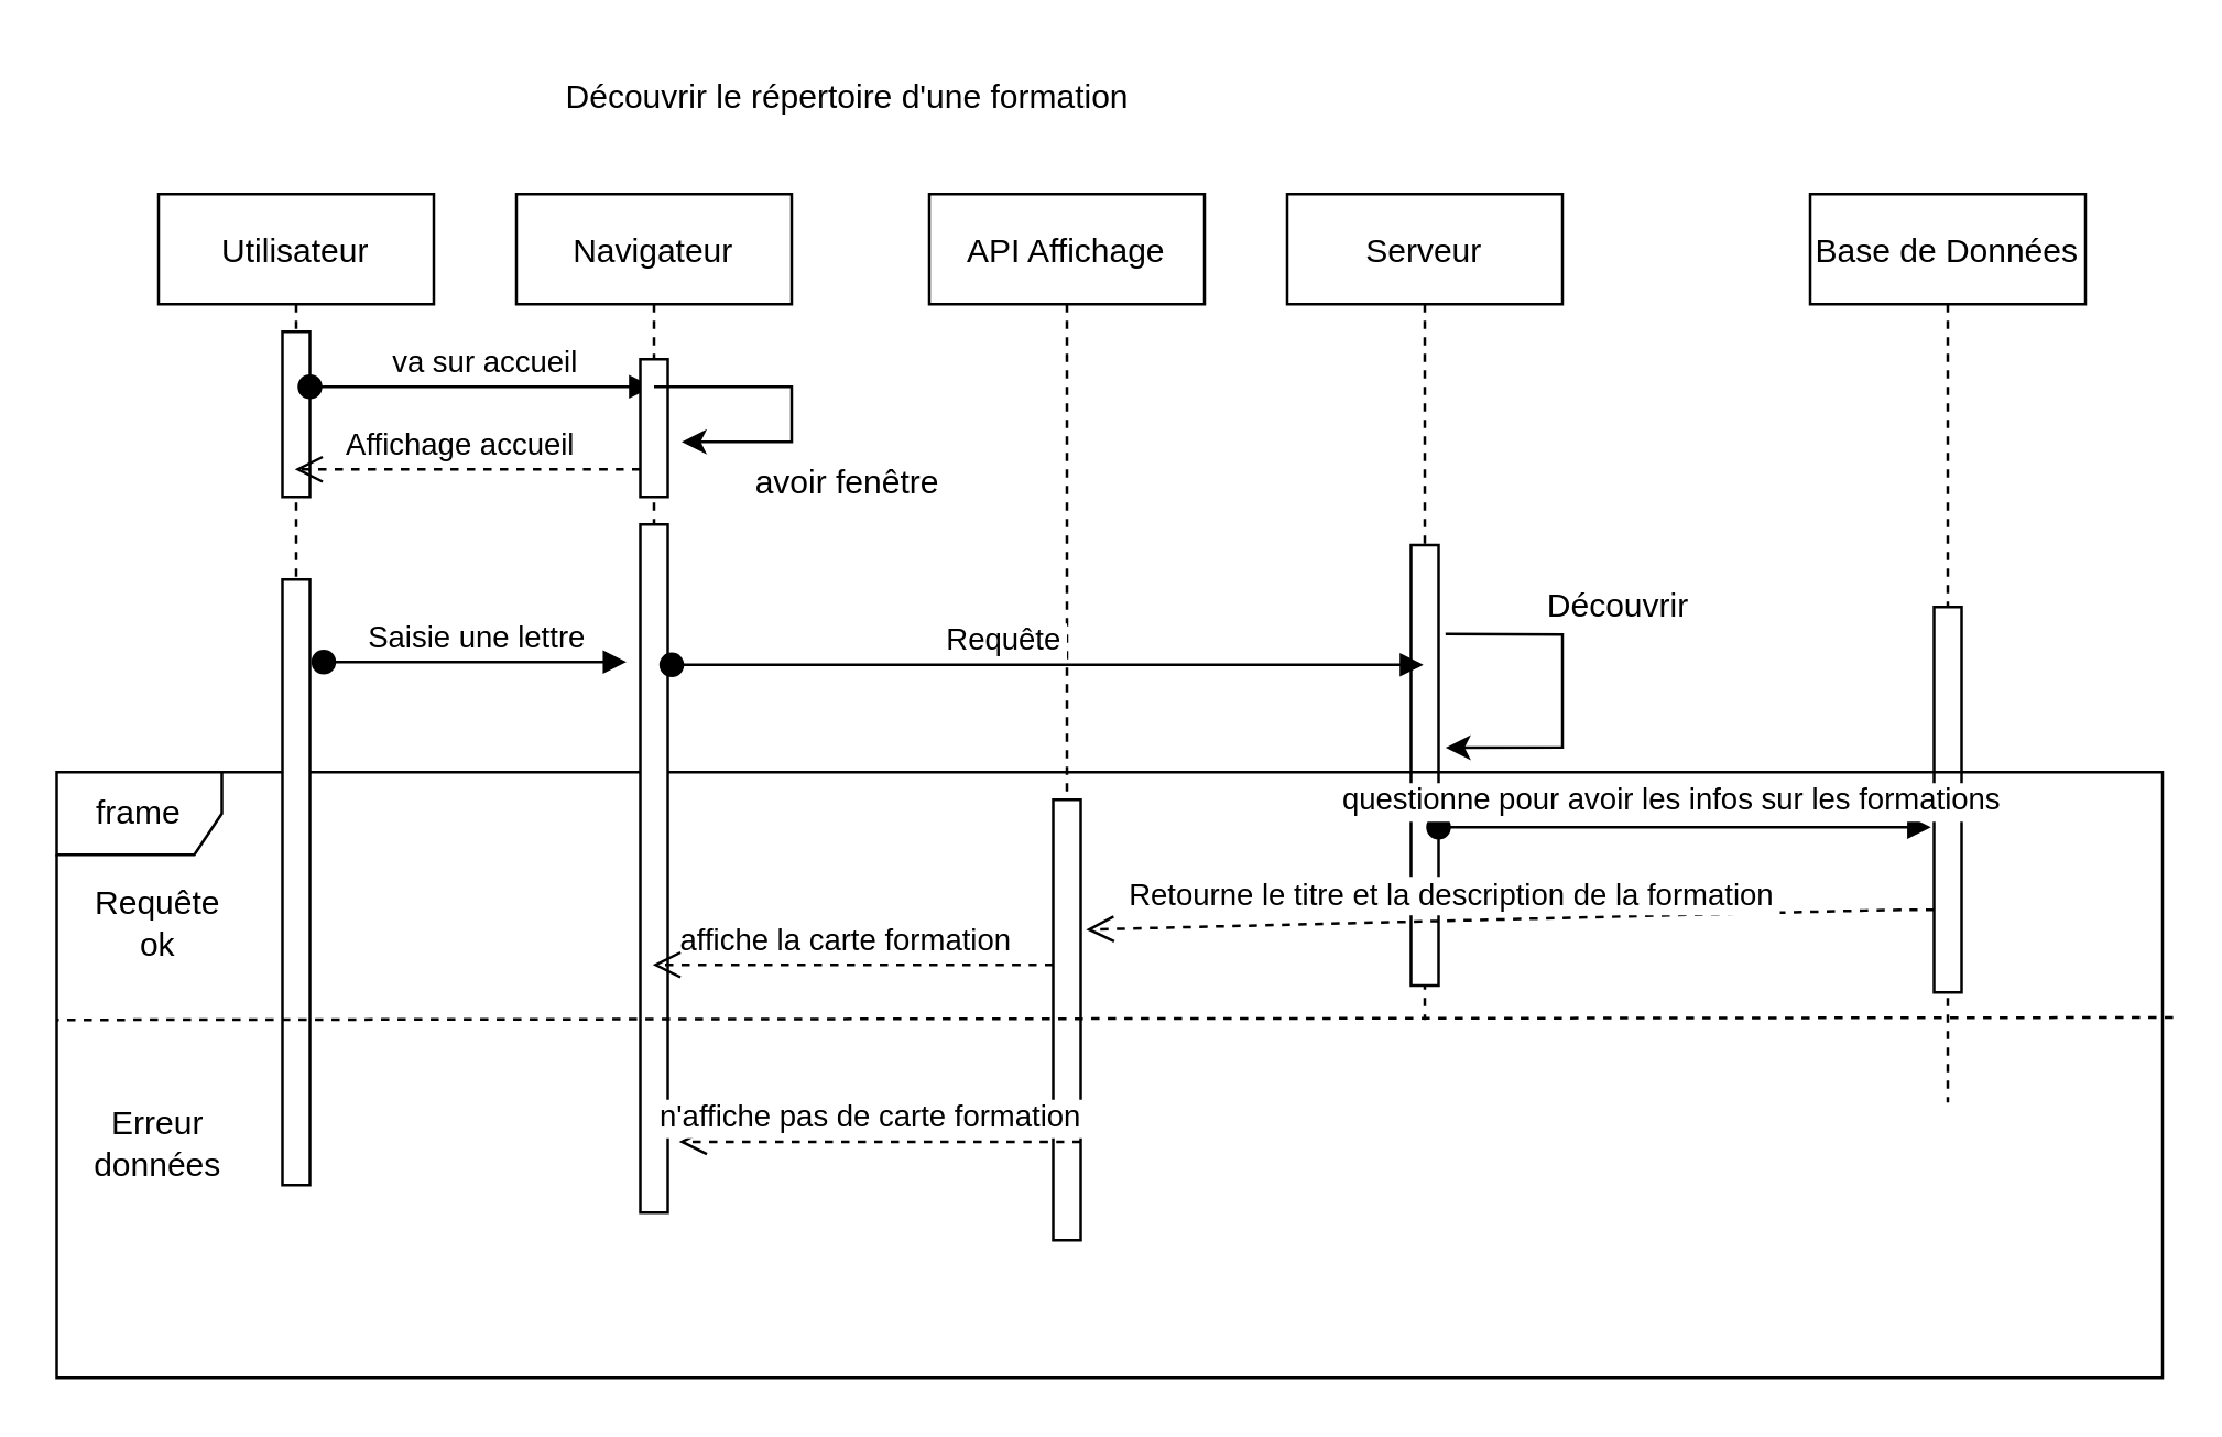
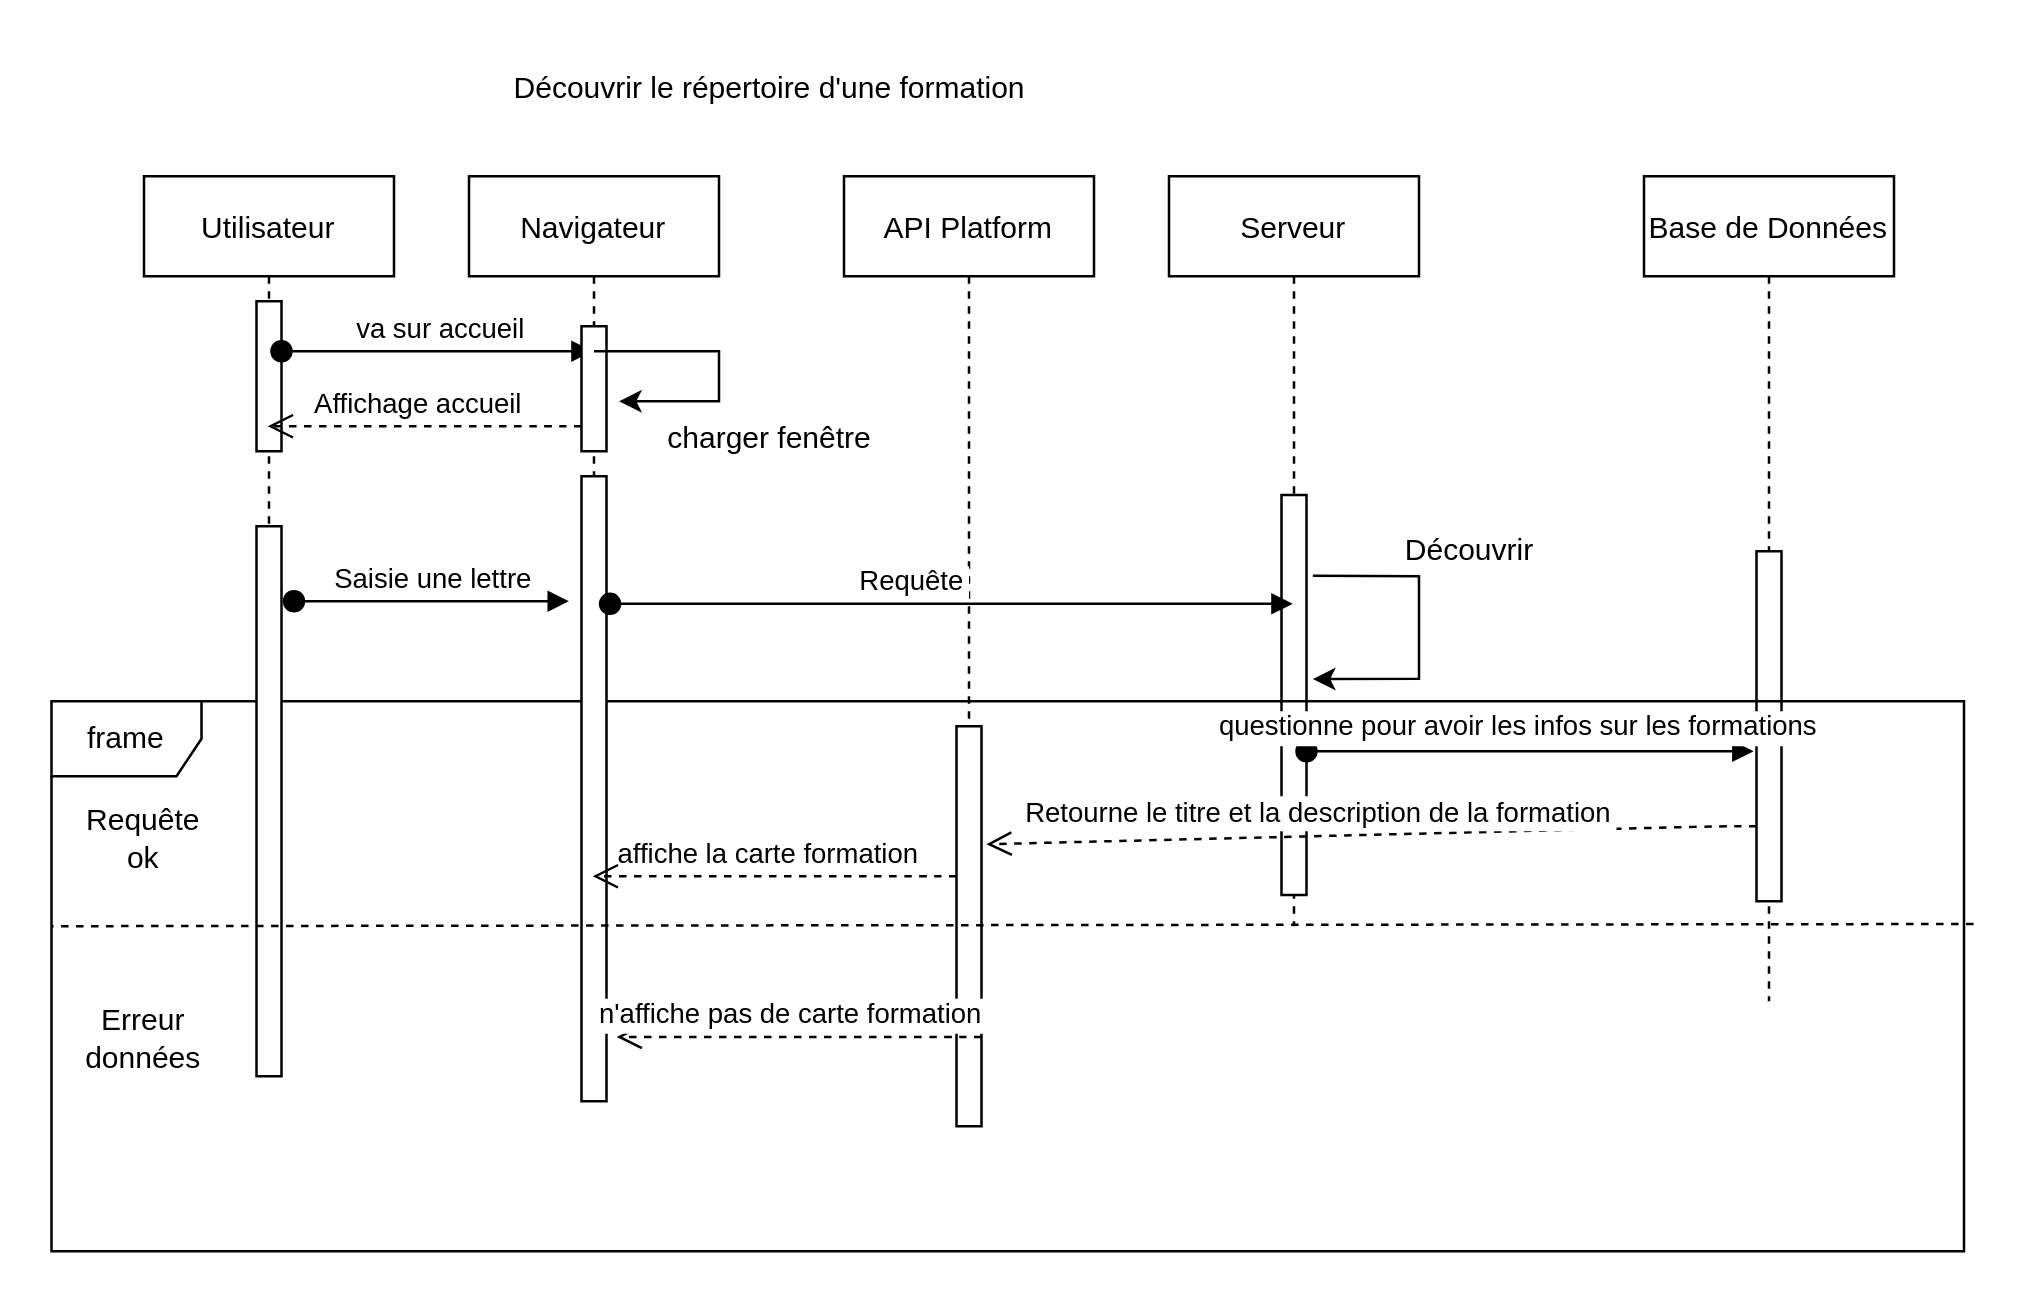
  <mxCell id="0" />
  <mxCell id="1" parent="0" />
  <mxCell id="2" value="Serveur" style="shape=umlLifeline;perimeter=lifelinePerimeter;container=1;collapsible=0;recursiveResize=0;rounded=0;shadow=0;strokeWidth=1;" parent="1" vertex="1"><mxGeometry x="467" y="70" width="100" height="300" as="geometry" /></mxCell>
  <mxCell id="3" value="" style="points=[];perimeter=orthogonalPerimeter;rounded=0;shadow=0;strokeWidth=1;" vertex="1" parent="2"><mxGeometry x="45" y="127.5" width="10" height="160" as="geometry" /></mxCell>
  <mxCell id="4" value="" style="endArrow=classic;html=1;rounded=0;endFill=1;exitX=1.253;exitY=0.202;exitDx=0;exitDy=0;exitPerimeter=0;entryX=1.253;entryY=0.46;entryDx=0;entryDy=0;entryPerimeter=0;" edge="1" parent="2" source="3" target="3"><mxGeometry width="50" height="50" relative="1" as="geometry"><mxPoint x="-10" y="140" as="sourcePoint" /><mxPoint y="160" as="targetPoint" /><Array as="points"><mxPoint x="100" y="160" /><mxPoint x="100" y="201" /></Array></mxGeometry></mxCell>
  <mxCell id="5" value="Base de Données" style="shape=umlLifeline;perimeter=lifelinePerimeter;container=1;collapsible=0;recursiveResize=0;rounded=0;shadow=0;strokeWidth=1;" parent="1" vertex="1"><mxGeometry x="657" y="70" width="100" height="330" as="geometry" /></mxCell>
  <mxCell id="6" value="" style="points=[];perimeter=orthogonalPerimeter;rounded=0;shadow=0;strokeWidth=1;" parent="5" vertex="1"><mxGeometry x="45" y="150" width="10" height="140" as="geometry" /></mxCell>
  <mxCell id="7" value="questionne pour avoir les infos sur les formations" style="verticalAlign=bottom;startArrow=oval;endArrow=block;startSize=8;shadow=0;strokeWidth=1;exitX=1.211;exitY=0.533;exitDx=0;exitDy=0;exitPerimeter=0;entryX=0.89;entryY=0.091;entryDx=0;entryDy=0;entryPerimeter=0;" edge="1" parent="5" target="9"><mxGeometry x="-0.05" y="1" relative="1" as="geometry"><mxPoint x="-135.0" y="230.0" as="sourcePoint" /><mxPoint x="138.07" y="230.0" as="targetPoint" /><mxPoint as="offset" /></mxGeometry></mxCell>
  <mxCell id="8" value="Retourne le titre et la description de la formation" style="verticalAlign=bottom;endArrow=open;dashed=1;endSize=8;exitX=0;exitY=0.95;shadow=0;strokeWidth=1;entryX=1.194;entryY=0.295;entryDx=0;entryDy=0;entryPerimeter=0;" edge="1" parent="5" target="22"><mxGeometry x="0.139" relative="1" as="geometry"><mxPoint x="-60" y="260" as="targetPoint" /><mxPoint x="45" y="260.0" as="sourcePoint" /><Array as="points"><mxPoint x="30" y="260" /></Array><mxPoint as="offset" /></mxGeometry></mxCell>
  <mxCell id="9" value="frame" style="shape=umlFrame;whiteSpace=wrap;html=1;" parent="1" vertex="1"><mxGeometry x="20" y="280" width="765" height="220" as="geometry" /></mxCell>
  <mxCell id="10" value="Utilisateur" style="shape=umlLifeline;perimeter=lifelinePerimeter;container=1;collapsible=0;recursiveResize=0;rounded=0;shadow=0;strokeWidth=1;" vertex="1" parent="1"><mxGeometry x="57" y="70" width="100" height="360" as="geometry" /></mxCell>
  <mxCell id="11" value="" style="points=[];perimeter=orthogonalPerimeter;rounded=0;shadow=0;strokeWidth=1;" vertex="1" parent="10"><mxGeometry x="45" y="50" width="10" height="60" as="geometry" /></mxCell>
  <mxCell id="12" value="va sur accueil" style="verticalAlign=bottom;startArrow=oval;endArrow=block;startSize=8;shadow=0;strokeWidth=1;exitX=1.211;exitY=0.533;exitDx=0;exitDy=0;exitPerimeter=0;" edge="1" parent="10" target="14"><mxGeometry x="0.024" relative="1" as="geometry"><mxPoint x="55.0" y="70" as="sourcePoint" /><mxPoint x="142.89" y="70" as="targetPoint" /><mxPoint as="offset" /></mxGeometry></mxCell>
  <mxCell id="13" value="" style="points=[];perimeter=orthogonalPerimeter;rounded=0;shadow=0;strokeWidth=1;" vertex="1" parent="10"><mxGeometry x="45" y="140" width="10" height="220" as="geometry" /></mxCell>
  <mxCell id="14" value="Navigateur" style="shape=umlLifeline;perimeter=lifelinePerimeter;container=1;collapsible=0;recursiveResize=0;rounded=0;shadow=0;strokeWidth=1;" vertex="1" parent="1"><mxGeometry x="187" y="70" width="100" height="370" as="geometry" /></mxCell>
  <mxCell id="15" value="" style="points=[];perimeter=orthogonalPerimeter;rounded=0;shadow=0;strokeWidth=1;" vertex="1" parent="14"><mxGeometry x="45" y="60" width="10" height="50" as="geometry" /></mxCell>
  <mxCell id="16" value="" style="endArrow=classic;html=1;rounded=0;endFill=1;" edge="1" parent="14"><mxGeometry width="50" height="50" relative="1" as="geometry"><mxPoint x="50" y="70" as="sourcePoint" /><mxPoint x="60" y="90" as="targetPoint" /><Array as="points"><mxPoint x="100" y="70" /><mxPoint x="100" y="90" /></Array></mxGeometry></mxCell>
  <mxCell id="17" value="Affichage accueil" style="verticalAlign=bottom;endArrow=open;dashed=1;endSize=8;exitX=0;exitY=0.95;shadow=0;strokeWidth=1;" parent="14" edge="1" target="10"><mxGeometry x="0.037" relative="1" as="geometry"><mxPoint x="-60" y="100" as="targetPoint" /><mxPoint x="45" y="100.0" as="sourcePoint" /><Array as="points"><mxPoint x="30" y="100" /></Array><mxPoint as="offset" /></mxGeometry></mxCell>
  <mxCell id="18" value="" style="points=[];perimeter=orthogonalPerimeter;rounded=0;shadow=0;strokeWidth=1;" vertex="1" parent="14"><mxGeometry x="45" y="120" width="10" height="250" as="geometry" /></mxCell>
  <mxCell id="19" value="Découvrir le répertoire d'une formation" style="text;html=1;align=center;verticalAlign=middle;resizable=0;points=[];autosize=1;strokeColor=none;fillColor=none;" vertex="1" parent="1"><mxGeometry x="192" y="20" width="230" height="30" as="geometry" /></mxCell>
- <mxCell id="20" value="avoir fenêtre" style="text;html=1;align=center;verticalAlign=middle;resizable=0;points=[];autosize=1;strokeColor=none;fillColor=none;" vertex="1" parent="1"><mxGeometry x="257" y="160" width="100" height="30" as="geometry" /></mxCell>
- <mxCell id="21" value="API Affichage" style="shape=umlLifeline;perimeter=lifelinePerimeter;container=1;collapsible=0;recursiveResize=0;rounded=0;shadow=0;strokeWidth=1;" vertex="1" parent="1"><mxGeometry x="337" y="70" width="100" height="380" as="geometry" /></mxCell>
+ <mxCell id="20" value="charger fenêtre" style="text;html=1;align=center;verticalAlign=middle;resizable=0;points=[];autosize=1;strokeColor=none;fillColor=none;" vertex="1" parent="1"><mxGeometry x="257" y="160" width="100" height="30" as="geometry" /></mxCell>
+ <mxCell id="21" value="API Platform" style="shape=umlLifeline;perimeter=lifelinePerimeter;container=1;collapsible=0;recursiveResize=0;rounded=0;shadow=0;strokeWidth=1;" vertex="1" parent="1"><mxGeometry x="337" y="70" width="100" height="380" as="geometry" /></mxCell>
  <mxCell id="22" value="" style="points=[];perimeter=orthogonalPerimeter;rounded=0;shadow=0;strokeWidth=1;" vertex="1" parent="21"><mxGeometry x="45" y="220" width="10" height="160" as="geometry" /></mxCell>
  <mxCell id="23" value="Saisie une lettre" style="verticalAlign=bottom;startArrow=oval;endArrow=block;startSize=8;shadow=0;strokeWidth=1;exitX=1.211;exitY=0.533;exitDx=0;exitDy=0;exitPerimeter=0;" edge="1" parent="1"><mxGeometry x="0.024" relative="1" as="geometry"><mxPoint x="117" y="240" as="sourcePoint" /><mxPoint x="227" y="240" as="targetPoint" /><mxPoint as="offset" /></mxGeometry></mxCell>
  <mxCell id="24" value="Requête" style="verticalAlign=bottom;startArrow=oval;endArrow=block;startSize=8;shadow=0;strokeWidth=1;exitX=1.211;exitY=0.533;exitDx=0;exitDy=0;exitPerimeter=0;" edge="1" parent="1" target="2"><mxGeometry x="-0.111" relative="1" as="geometry"><mxPoint x="243.43" y="241.04" as="sourcePoint" /><mxPoint x="357" y="240" as="targetPoint" /><mxPoint as="offset" /></mxGeometry></mxCell>
  <mxCell id="25" value="Découvrir" style="text;html=1;align=center;verticalAlign=middle;resizable=0;points=[];autosize=1;strokeColor=none;fillColor=none;" vertex="1" parent="1"><mxGeometry x="537" y="205" width="100" height="30" as="geometry" /></mxCell>
  <mxCell id="26" value="affiche la carte formation" style="verticalAlign=bottom;endArrow=open;dashed=1;endSize=8;exitX=0;exitY=0.95;shadow=0;strokeWidth=1;" edge="1" parent="1" target="14"><mxGeometry x="0.035" relative="1" as="geometry"><mxPoint x="277" y="350" as="targetPoint" /><mxPoint x="382" y="350" as="sourcePoint" /><Array as="points"><mxPoint x="367" y="350" /></Array><mxPoint as="offset" /></mxGeometry></mxCell>
  <mxCell id="27" value="" style="endArrow=none;dashed=1;html=1;rounded=0;entryX=0;entryY=0.409;entryDx=0;entryDy=0;entryPerimeter=0;exitX=1.005;exitY=0.405;exitDx=0;exitDy=0;exitPerimeter=0;" edge="1" parent="1" source="9" target="9"><mxGeometry width="50" height="50" relative="1" as="geometry"><mxPoint x="697" y="400" as="sourcePoint" /><mxPoint x="747" y="350" as="targetPoint" /></mxGeometry></mxCell>
  <mxCell id="28" value="Requête ok" style="text;html=1;strokeColor=none;fillColor=none;align=center;verticalAlign=middle;whiteSpace=wrap;rounded=0;" vertex="1" parent="1"><mxGeometry x="27" y="320" width="60" height="30" as="geometry" /></mxCell>
  <mxCell id="29" value="Erreur données" style="text;html=1;strokeColor=none;fillColor=none;align=center;verticalAlign=middle;whiteSpace=wrap;rounded=0;" vertex="1" parent="1"><mxGeometry x="27" y="400" width="60" height="30" as="geometry" /></mxCell>
  <mxCell id="30" value="n'affiche pas de carte formation" style="verticalAlign=bottom;endArrow=open;dashed=1;endSize=8;exitX=0;exitY=0.95;shadow=0;strokeWidth=1;" edge="1" parent="1"><mxGeometry x="0.035" relative="1" as="geometry"><mxPoint x="246.071" y="414.29" as="targetPoint" /><mxPoint x="392" y="414.29" as="sourcePoint" /><Array as="points"><mxPoint x="377" y="414.29" /></Array><mxPoint as="offset" /></mxGeometry></mxCell>
